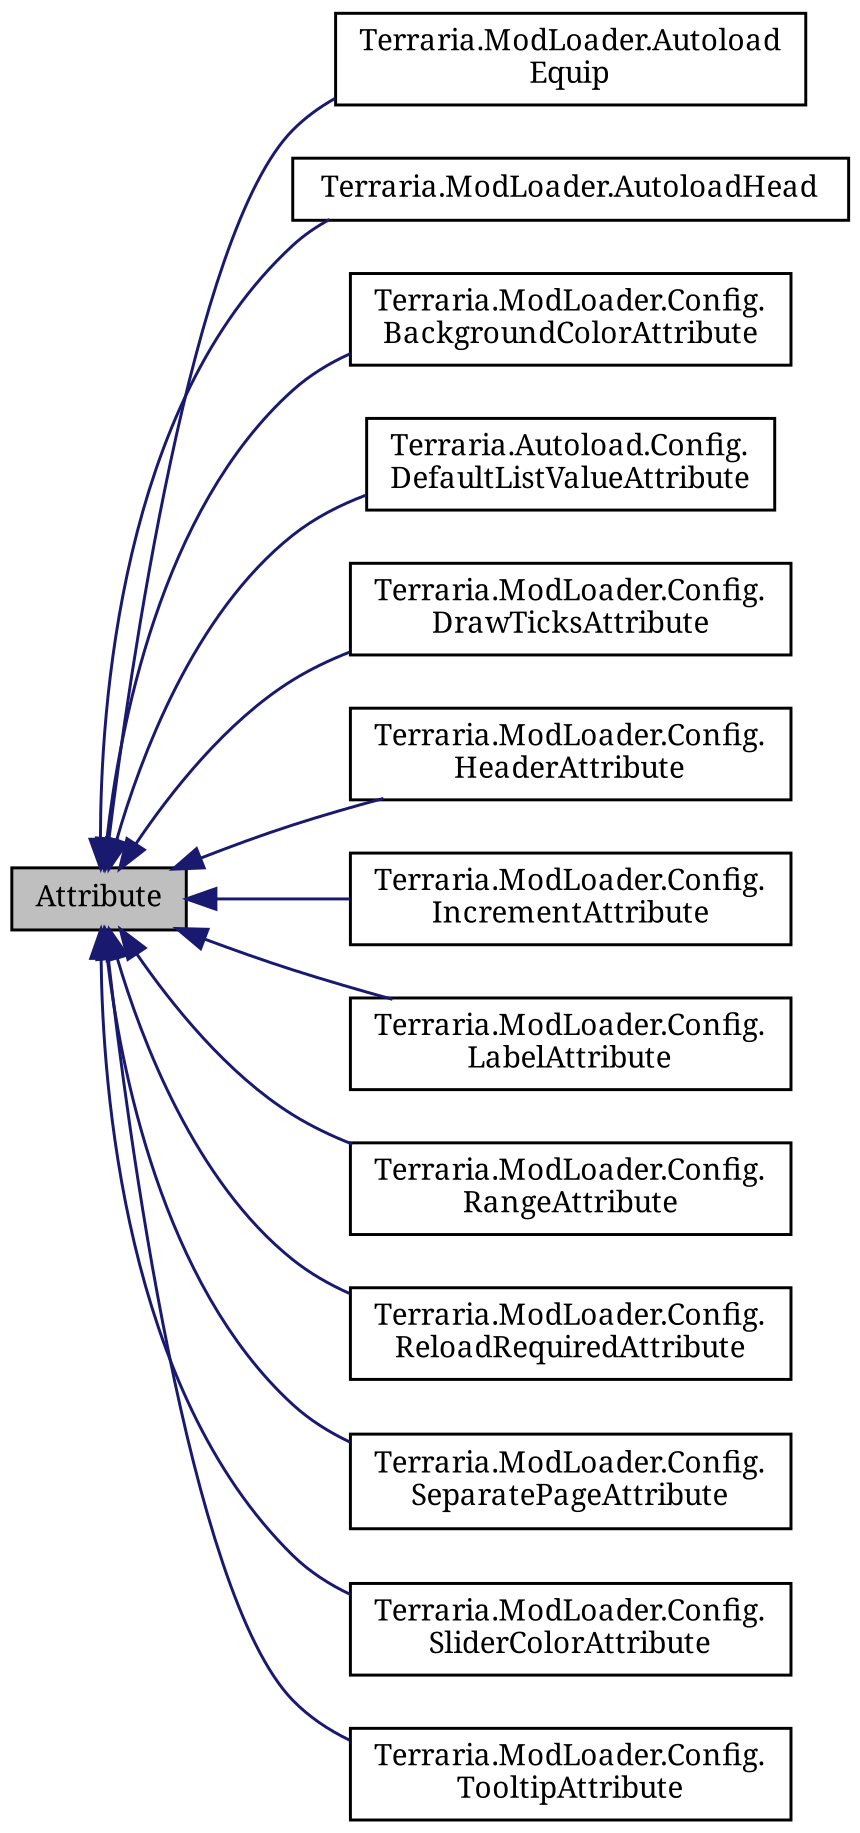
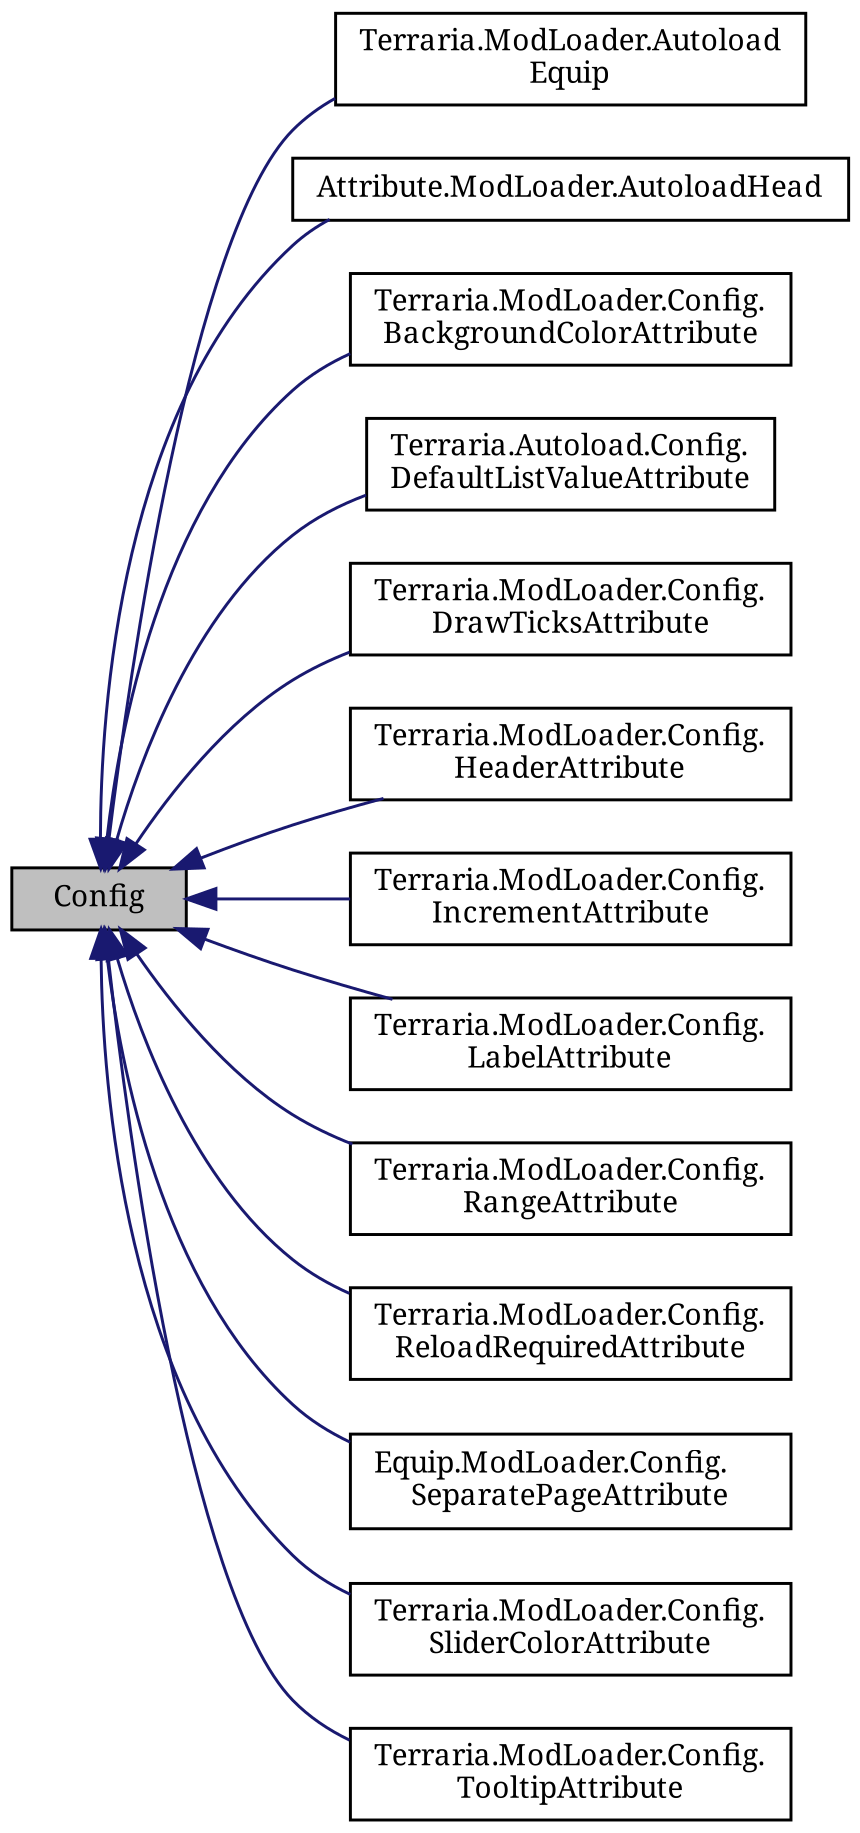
  digraph {
    fontname="Noto Serif"
    rankdir=LR
    node [color=black fillcolor=white fontname="Noto Serif" fontsize=10 shape=record style=filled]
    edge [color=midnightblue dir=back fontname="Noto Serif" fontsize=10 labelfontname=Helvetica labelfontsize=10 style=solid]
-   n1 [fillcolor=grey75 fontcolor=black height=0.2 label=Attribute width=0.4]
+   n1 [fillcolor=grey75 fontcolor=black height=0.2 label=Config width=0.4]
    n2 [height=0.2 label="Terraria.ModLoader.Autoload\lEquip" width=0.4]
-   n3 [height=0.2 label="Terraria.ModLoader.AutoloadHead" width=0.4]
+   n3 [height=0.2 label="Attribute.ModLoader.AutoloadHead" width=0.4]
    n4 [height=0.2 label="Terraria.ModLoader.Config.\lBackgroundColorAttribute" width=0.4]
    n5 [height=0.2 label="Terraria.Autoload.Config.\lDefaultListValueAttribute" width=0.4]
    n6 [height=0.2 label="Terraria.ModLoader.Config.\lDrawTicksAttribute" width=0.4]
    n7 [height=0.2 label="Terraria.ModLoader.Config.\lHeaderAttribute" width=0.4]
    n8 [height=0.2 label="Terraria.ModLoader.Config.\lIncrementAttribute" width=0.4]
    n9 [height=0.2 label="Terraria.ModLoader.Config.\lLabelAttribute" width=0.4]
    n10 [height=0.2 label="Terraria.ModLoader.Config.\lRangeAttribute" width=0.4]
    n11 [height=0.2 label="Terraria.ModLoader.Config.\lReloadRequiredAttribute" width=0.4]
-   n12 [height=0.2 label="Terraria.ModLoader.Config.\lSeparatePageAttribute" width=0.4]
+   n12 [height=0.2 label="Equip.ModLoader.Config.\lSeparatePageAttribute" width=0.4]
    n13 [height=0.2 label="Terraria.ModLoader.Config.\lSliderColorAttribute" width=0.4]
    n14 [height=0.2 label="Terraria.ModLoader.Config.\lTooltipAttribute" width=0.4]
    n1 -> n2
    n1 -> n3
    n1 -> n4
    n1 -> n5
    n1 -> n6
    n1 -> n7
    n1 -> n8
    n1 -> n9
    n1 -> n10
    n1 -> n11
    n1 -> n12
    n1 -> n13
    n1 -> n14
  }
